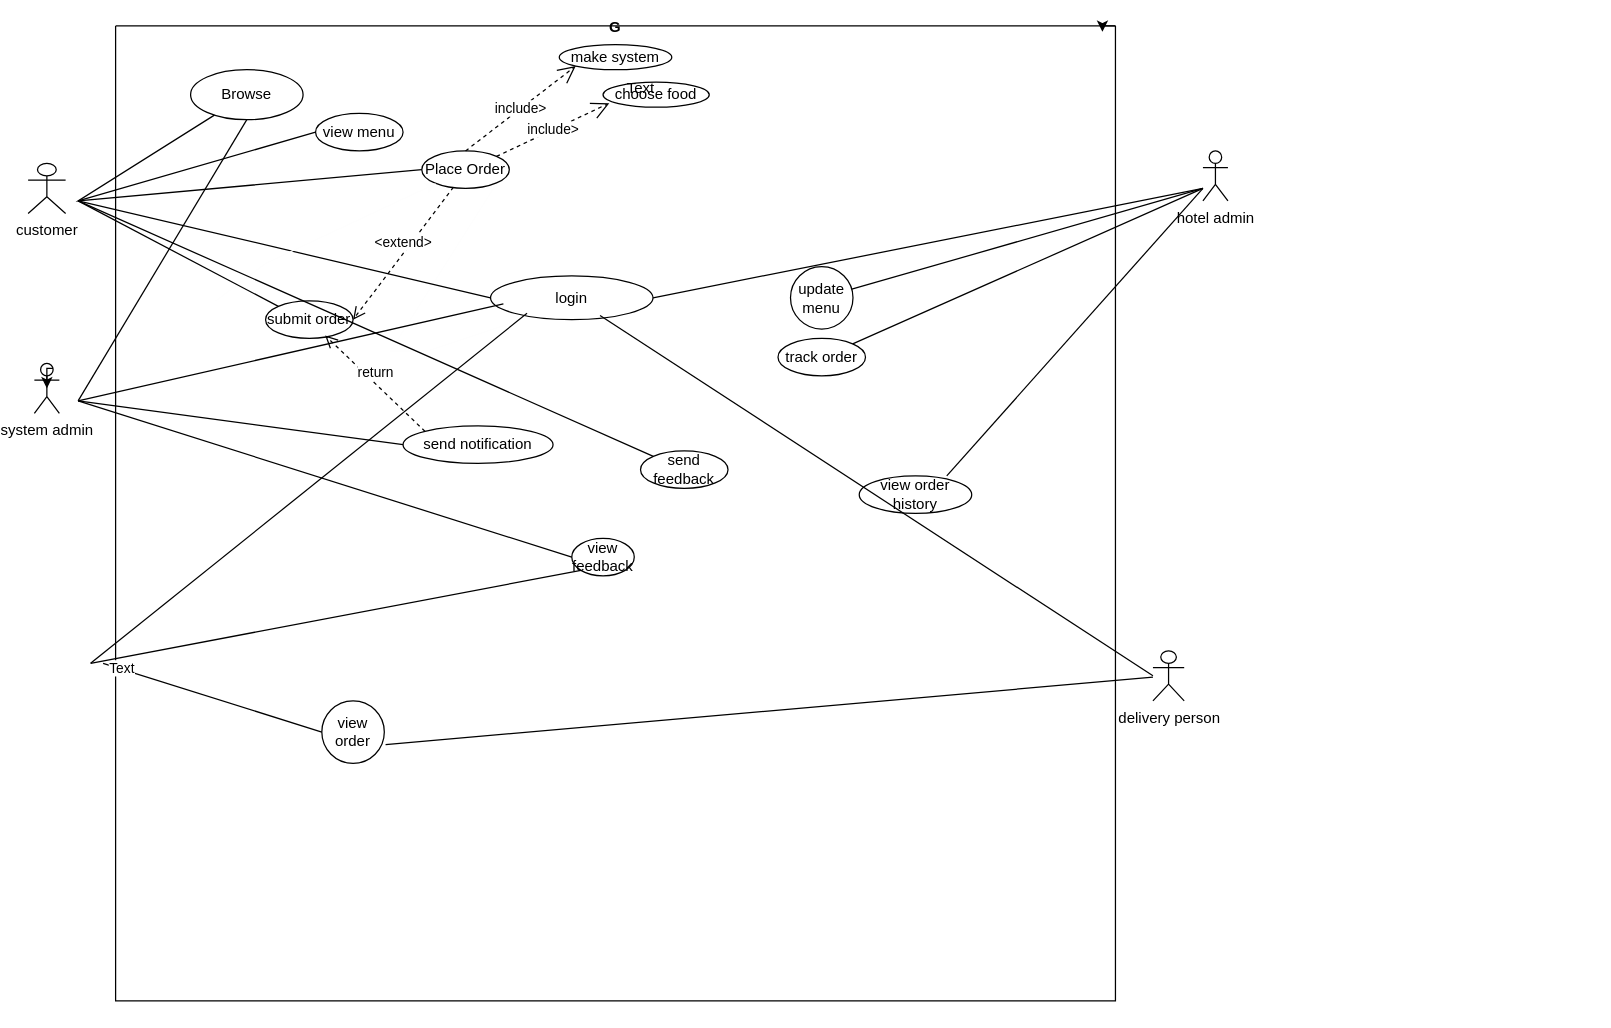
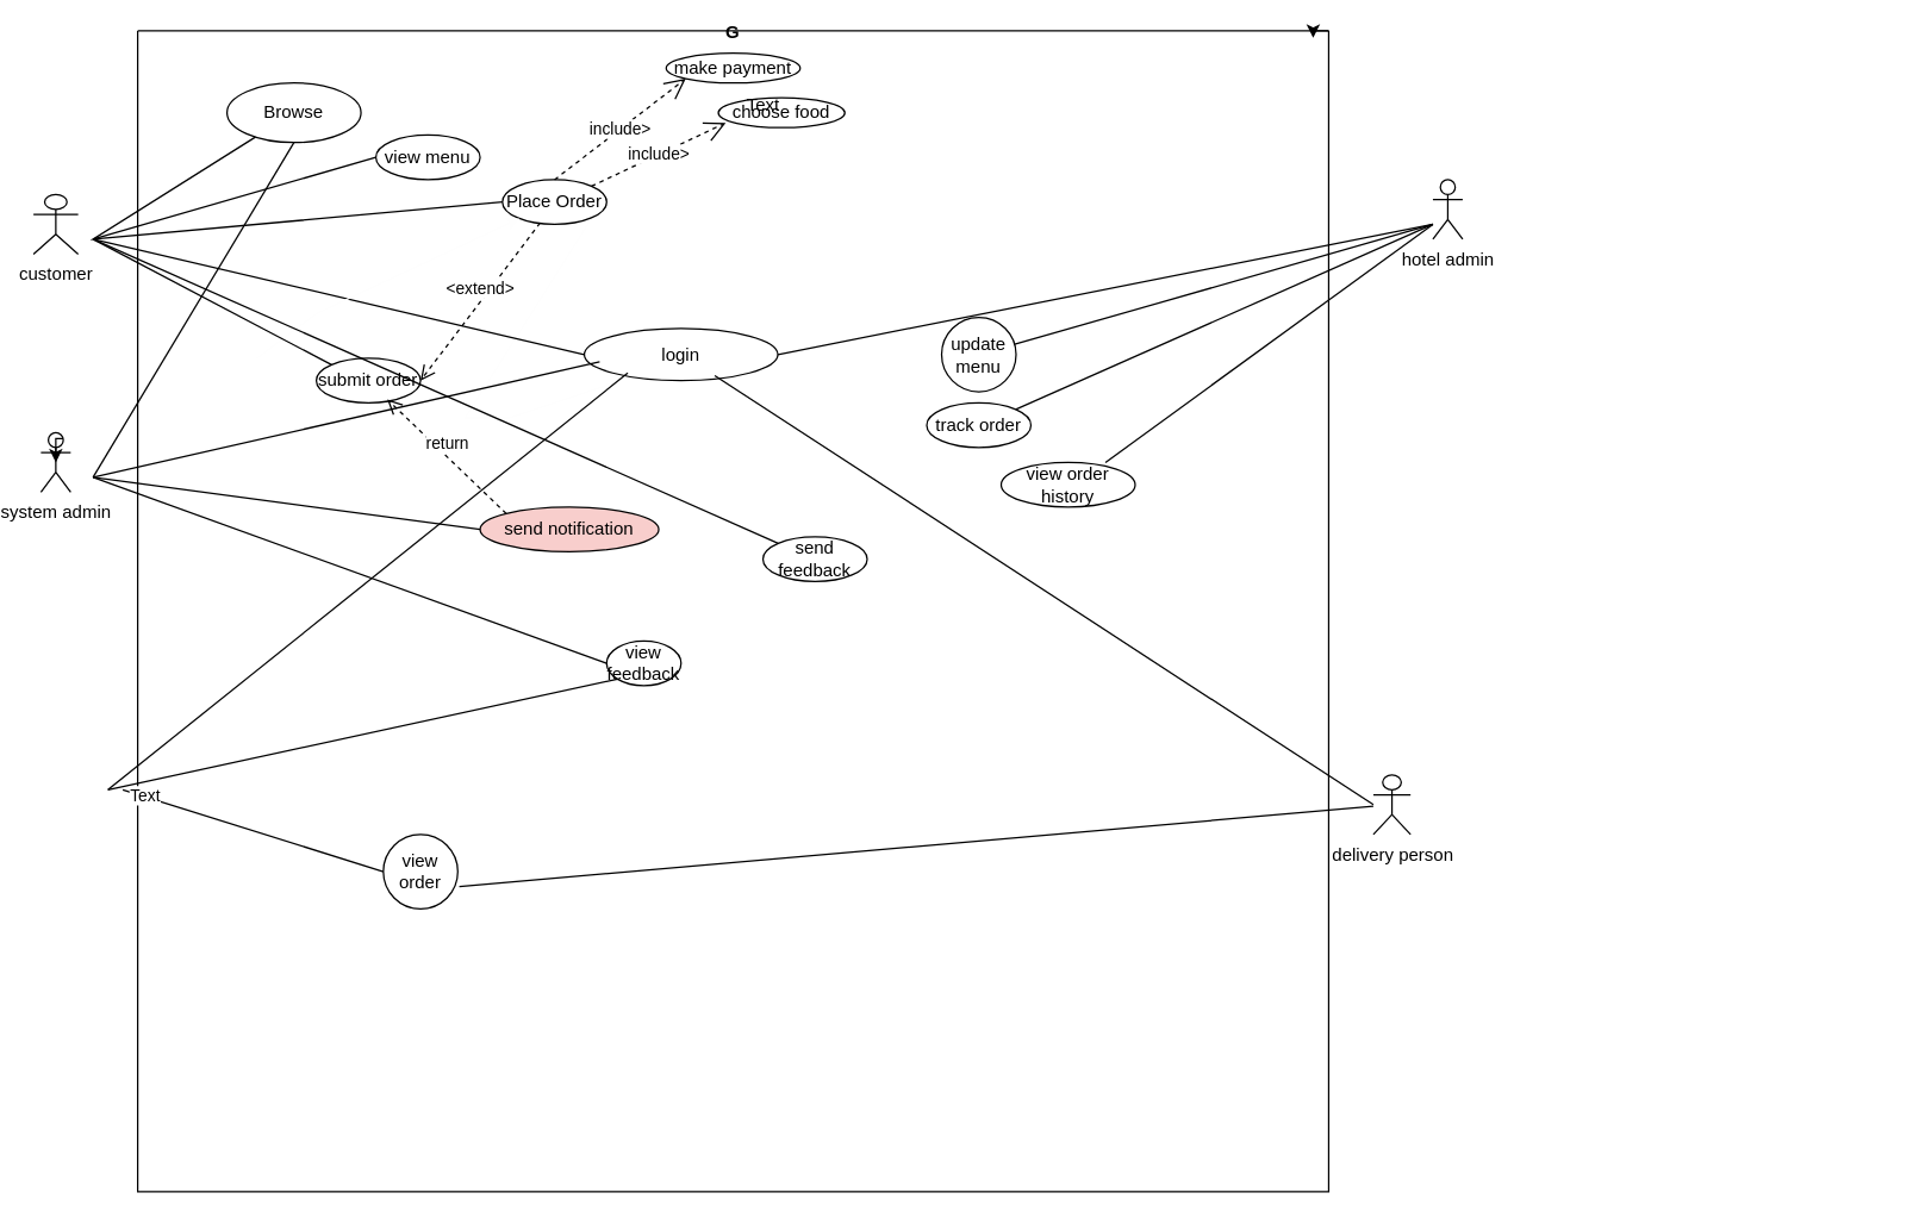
  <mxCell id="0" />
  <mxCell id="1" parent="0" />
  <mxCell id="2" value="" style="endArrow=classic;html=1;rounded=0;exitX=1;exitY=0.333;exitDx=0;exitDy=0;exitPerimeter=0;strokeColor=light-dark(#FEFEFE,#FFFFFF);" parent="1" source="6" edge="1"><mxGeometry width="50" height="50" relative="1" as="geometry"><mxPoint x="170" y="240" as="sourcePoint" /><mxPoint x="470" y="230" as="targetPoint" /><Array as="points"><mxPoint x="310" y="280" /><mxPoint x="340" y="280" /><mxPoint x="400" y="260" /></Array></mxGeometry></mxCell>
  <mxCell id="3" value="G" style="swimlane;startSize=0;" parent="1" vertex="1"><mxGeometry x="90" y="20" width="800" height="780" as="geometry" /></mxCell>
  <mxCell id="4" value="Browse" style="shape=ellipse;html=1;dashed=0;whiteSpace=wrap;perimeter=ellipsePerimeter;" parent="3" vertex="1"><mxGeometry x="60" y="35" width="90" height="40" as="geometry" /></mxCell>
  <mxCell id="5" value="submit order" style="shape=ellipse;html=1;dashed=0;whiteSpace=wrap;perimeter=ellipsePerimeter;" parent="3" vertex="1"><mxGeometry x="120" y="220" width="70" height="30" as="geometry" /></mxCell>
  <mxCell id="6" value="Place Order" style="shape=ellipse;html=1;dashed=0;whiteSpace=wrap;perimeter=ellipsePerimeter;" parent="3" vertex="1"><mxGeometry x="245" y="100" width="70" height="30" as="geometry" /></mxCell>
  <mxCell id="7" value="" style="endArrow=none;html=1;rounded=0;exitX=0;exitY=0.5;exitDx=0;exitDy=0;" parent="3" source="6" target="4" edge="1"><mxGeometry width="50" height="50" relative="1" as="geometry"><mxPoint x="170" y="160" as="sourcePoint" /><mxPoint x="360" y="130" as="targetPoint" /><Array as="points"><mxPoint x="-30" y="140" /></Array></mxGeometry></mxCell>
  <mxCell id="8" value="login" style="shape=ellipse;html=1;dashed=0;whiteSpace=wrap;perimeter=ellipsePerimeter;" parent="3" vertex="1"><mxGeometry x="300" y="200" width="130" height="35" as="geometry" /></mxCell>
- <mxCell id="9" value="view feedback" style="ellipse;whiteSpace=wrap;html=1;" parent="3" vertex="1"><mxGeometry x="365" y="410" width="50" height="30" as="geometry" /></mxCell>
- <mxCell id="10" value="send notification" style="ellipse;whiteSpace=wrap;html=1;" parent="3" vertex="1"><mxGeometry x="230" y="320" width="120" height="30" as="geometry" /></mxCell>
- <mxCell id="11" value="make system" style="ellipse;whiteSpace=wrap;html=1;" parent="3" vertex="1"><mxGeometry x="355" y="15" width="90" height="20" as="geometry" /></mxCell>
+ <mxCell id="9" value="view feedback" style="ellipse;whiteSpace=wrap;html=1;" parent="3" vertex="1"><mxGeometry x="315" y="410" width="50" height="30" as="geometry" /></mxCell>
+ <mxCell id="10" value="send notification" style="ellipse;whiteSpace=wrap;html=1;fillColor=#f8cecc;" parent="3" vertex="1"><mxGeometry x="230" y="320" width="120" height="30" as="geometry" /></mxCell>
+ <mxCell id="11" value="make payment" style="ellipse;whiteSpace=wrap;html=1;" parent="3" vertex="1"><mxGeometry x="355" y="15" width="90" height="20" as="geometry" /></mxCell>
  <mxCell id="12" value="view order" style="ellipse;whiteSpace=wrap;html=1;aspect=fixed;" parent="3" vertex="1"><mxGeometry x="165" y="540" width="50" height="50" as="geometry" /></mxCell>
  <mxCell id="13" value="" style="endArrow=none;html=1;rounded=0;entryX=0;entryY=0.5;entryDx=0;entryDy=0;" parent="3" target="12" edge="1"><mxGeometry width="50" height="50" relative="1" as="geometry"><mxPoint x="-10" y="510" as="sourcePoint" /><mxPoint x="210" y="605" as="targetPoint" /></mxGeometry></mxCell>
  <mxCell id="14" value="Text" style="edgeLabel;html=1;align=center;verticalAlign=middle;resizable=0;points=[];" vertex="1" connectable="0" parent="13"><mxGeometry x="-0.84" y="1" relative="1" as="geometry"><mxPoint as="offset" /></mxGeometry></mxCell>
  <mxCell id="15" value="update menu" style="ellipse;whiteSpace=wrap;html=1;aspect=fixed;" parent="3" vertex="1"><mxGeometry x="540" y="192.5" width="50" height="50" as="geometry" /></mxCell>
  <mxCell id="16" value="" style="endArrow=none;html=1;rounded=0;" parent="3" target="15" edge="1"><mxGeometry width="50" height="50" relative="1" as="geometry"><mxPoint x="870" y="130" as="sourcePoint" /><mxPoint x="740" y="90" as="targetPoint" /></mxGeometry></mxCell>
  <mxCell id="17" value="track order" style="ellipse;whiteSpace=wrap;html=1;" parent="3" vertex="1"><mxGeometry x="530" y="250" width="70" height="30" as="geometry" /></mxCell>
- <mxCell id="18" value="view order history" style="ellipse;whiteSpace=wrap;html=1;" parent="3" vertex="1"><mxGeometry x="595" y="360" width="90" height="30" as="geometry" /></mxCell>
+ <mxCell id="18" value="view order history" style="ellipse;whiteSpace=wrap;html=1;" parent="3" vertex="1"><mxGeometry x="580" y="290" width="90" height="30" as="geometry" /></mxCell>
  <mxCell id="19" value="" style="endArrow=none;html=1;rounded=0;entryX=0;entryY=0.5;entryDx=0;entryDy=0;" parent="3" target="8" edge="1"><mxGeometry width="50" height="50" relative="1" as="geometry"><mxPoint x="-30" y="140" as="sourcePoint" /><mxPoint x="185" y="173" as="targetPoint" /></mxGeometry></mxCell>
  <mxCell id="20" value="choose food" style="ellipse;whiteSpace=wrap;html=1;" vertex="1" parent="3"><mxGeometry x="390" y="45" width="85" height="20" as="geometry" /></mxCell>
  <mxCell id="21" value="view menu" style="ellipse;whiteSpace=wrap;html=1;" parent="3" vertex="1"><mxGeometry x="160" y="70" width="70" height="30" as="geometry" /></mxCell>
  <mxCell id="22" value="Text" style="text;html=1;align=center;verticalAlign=middle;resizable=0;points=[];autosize=1;strokeColor=none;fillColor=none;" vertex="1" parent="3"><mxGeometry x="395" y="35" width="50" height="30" as="geometry" /></mxCell>
  <mxCell id="23" value="send feedback" style="ellipse;whiteSpace=wrap;html=1;" vertex="1" parent="3"><mxGeometry x="420" y="340" width="70" height="30" as="geometry" /></mxCell>
  <mxCell id="24" value="" style="endArrow=none;html=1;rounded=0;entryX=0;entryY=0.5;entryDx=0;entryDy=0;exitX=0;exitY=0.5;exitDx=0;exitDy=0;" edge="1" parent="3" source="21" target="21"><mxGeometry width="50" height="50" relative="1" as="geometry"><mxPoint x="150" y="105" as="sourcePoint" /><mxPoint x="570" y="300" as="targetPoint" /><Array as="points"><mxPoint x="-30" y="140" /></Array></mxGeometry></mxCell>
  <mxCell id="25" value="include&amp;gt;" style="endArrow=open;endSize=12;dashed=1;html=1;rounded=0;exitX=0.5;exitY=0;exitDx=0;exitDy=0;entryX=0;entryY=1;entryDx=0;entryDy=0;" edge="1" parent="3" source="6" target="11"><mxGeometry width="160" relative="1" as="geometry"><mxPoint x="470" y="250" as="sourcePoint" /><mxPoint x="630" y="250" as="targetPoint" /></mxGeometry></mxCell>
  <mxCell id="26" value="include&amp;gt;" style="endArrow=open;endSize=12;dashed=1;html=1;rounded=0;exitX=1;exitY=0;exitDx=0;exitDy=0;" edge="1" parent="3" source="6" target="22"><mxGeometry width="160" relative="1" as="geometry"><mxPoint x="470" y="250" as="sourcePoint" /><mxPoint x="630" y="250" as="targetPoint" /></mxGeometry></mxCell>
  <mxCell id="27" value="&amp;lt;extend&amp;gt;" style="html=1;verticalAlign=bottom;endArrow=open;dashed=1;endSize=8;curved=0;rounded=0;entryX=1;entryY=0.5;entryDx=0;entryDy=0;exitX=0.362;exitY=0.967;exitDx=0;exitDy=0;exitPerimeter=0;" edge="1" parent="3" source="6" target="5"><mxGeometry x="-0.009" relative="1" as="geometry"><mxPoint x="590" y="280" as="sourcePoint" /><mxPoint x="510" y="280" as="targetPoint" /><mxPoint as="offset" /></mxGeometry></mxCell>
  <mxCell id="28" value="return" style="html=1;verticalAlign=bottom;endArrow=open;dashed=1;endSize=8;curved=0;rounded=0;exitX=0;exitY=0;exitDx=0;exitDy=0;entryX=0.681;entryY=0.922;entryDx=0;entryDy=0;entryPerimeter=0;" edge="1" parent="3" source="10" target="5"><mxGeometry relative="1" as="geometry"><mxPoint x="590" y="280" as="sourcePoint" /><mxPoint x="180" y="260" as="targetPoint" /></mxGeometry></mxCell>
  <mxCell id="29" value="customer" style="shape=umlActor;verticalLabelPosition=bottom;verticalAlign=top;html=1;outlineConnect=0;" parent="1" vertex="1"><mxGeometry x="20" y="130" width="30" height="40" as="geometry" /></mxCell>
  <mxCell id="30" value="hotel admin" style="shape=umlActor;verticalLabelPosition=bottom;verticalAlign=top;html=1;outlineConnect=0;" parent="1" vertex="1"><mxGeometry x="960" y="120" width="20" height="40" as="geometry" /></mxCell>
  <mxCell id="31" value="delivery person" style="shape=umlActor;verticalLabelPosition=bottom;verticalAlign=top;html=1;outlineConnect=0;" parent="1" vertex="1"><mxGeometry x="920" y="520" width="25" height="40" as="geometry" /></mxCell>
  <mxCell id="32" value="" style="endArrow=classic;html=1;rounded=0;exitX=1;exitY=0.333;exitDx=0;exitDy=0;exitPerimeter=0;strokeColor=light-dark(#FEFEFE,#FFFFFF);" parent="1" target="6" edge="1"><mxGeometry width="50" height="50" relative="1" as="geometry"><mxPoint x="170" y="240" as="sourcePoint" /><mxPoint x="470" y="230" as="targetPoint" /><Array as="points"><mxPoint x="210" y="210" /></Array></mxGeometry></mxCell>
  <mxCell id="33" value="system admin" style="shape=umlActor;verticalLabelPosition=bottom;verticalAlign=top;html=1;outlineConnect=0;" parent="1" vertex="1"><mxGeometry x="25" y="290" width="20" height="40" as="geometry" /></mxCell>
  <mxCell id="34" style="edgeStyle=orthogonalEdgeStyle;rounded=0;orthogonalLoop=1;jettySize=auto;html=1;exitX=0.75;exitY=0.1;exitDx=0;exitDy=0;exitPerimeter=0;entryX=0.5;entryY=0.5;entryDx=0;entryDy=0;entryPerimeter=0;" parent="1" source="33" target="33" edge="1"><mxGeometry relative="1" as="geometry" /></mxCell>
  <mxCell id="35" value="" style="endArrow=none;html=1;rounded=0;entryX=0;entryY=0.5;entryDx=0;entryDy=0;" parent="1" target="9" edge="1"><mxGeometry width="50" height="50" relative="1" as="geometry"><mxPoint x="60" y="320" as="sourcePoint" /><mxPoint x="610" y="310" as="targetPoint" /></mxGeometry></mxCell>
  <mxCell id="36" value="" style="endArrow=none;html=1;rounded=0;entryX=0;entryY=0.5;entryDx=0;entryDy=0;" parent="1" target="10" edge="1"><mxGeometry width="50" height="50" relative="1" as="geometry"><mxPoint x="60" y="320" as="sourcePoint" /><mxPoint x="620" y="310" as="targetPoint" /></mxGeometry></mxCell>
  <mxCell id="37" value="" style="endArrow=none;html=1;rounded=0;entryX=0;entryY=1;entryDx=0;entryDy=0;" parent="1" target="9" edge="1"><mxGeometry width="50" height="50" relative="1" as="geometry"><mxPoint x="70" y="530" as="sourcePoint" /><mxPoint x="620" y="310" as="targetPoint" /></mxGeometry></mxCell>
  <mxCell id="38" value="" style="endArrow=none;html=1;rounded=0;entryX=0.5;entryY=1;entryDx=0;entryDy=0;" parent="1" target="4" edge="1"><mxGeometry width="50" height="50" relative="1" as="geometry"><mxPoint x="60" y="320" as="sourcePoint" /><mxPoint x="630" y="230" as="targetPoint" /></mxGeometry></mxCell>
  <mxCell id="39" value="" style="endArrow=none;html=1;rounded=0;exitX=1.02;exitY=0.7;exitDx=0;exitDy=0;exitPerimeter=0;" parent="1" source="12" target="31" edge="1"><mxGeometry width="50" height="50" relative="1" as="geometry"><mxPoint x="500" y="630" as="sourcePoint" /><mxPoint x="550" y="580" as="targetPoint" /></mxGeometry></mxCell>
  <mxCell id="40" value="" style="endArrow=none;html=1;rounded=0;exitX=1;exitY=0;exitDx=0;exitDy=0;" parent="1" source="17" edge="1"><mxGeometry width="50" height="50" relative="1" as="geometry"><mxPoint x="500" y="330" as="sourcePoint" /><mxPoint x="960" y="150" as="targetPoint" /></mxGeometry></mxCell>
  <mxCell id="41" value="" style="endArrow=none;html=1;rounded=0;exitX=0.778;exitY=0;exitDx=0;exitDy=0;exitPerimeter=0;" parent="1" source="18" edge="1"><mxGeometry width="50" height="50" relative="1" as="geometry"><mxPoint x="500" y="330" as="sourcePoint" /><mxPoint x="960" y="150" as="targetPoint" /></mxGeometry></mxCell>
  <mxCell id="42" style="edgeStyle=orthogonalEdgeStyle;rounded=0;orthogonalLoop=1;jettySize=auto;html=1;exitX=1;exitY=0;exitDx=0;exitDy=0;entryX=0.987;entryY=0.006;entryDx=0;entryDy=0;entryPerimeter=0;" edge="1" parent="1" source="3" target="3"><mxGeometry relative="1" as="geometry" /></mxCell>
  <mxCell id="43" value="" style="endArrow=none;html=1;rounded=0;exitX=0;exitY=0;exitDx=0;exitDy=0;" edge="1" parent="1" source="5"><mxGeometry width="50" height="50" relative="1" as="geometry"><mxPoint x="610" y="420" as="sourcePoint" /><mxPoint x="60" y="160" as="targetPoint" /></mxGeometry></mxCell>
  <mxCell id="44" value="&amp;nbsp;" style="text;html=1;align=center;verticalAlign=middle;resizable=0;points=[];autosize=1;strokeColor=none;fillColor=none;" vertex="1" parent="1"><mxGeometry x="1235" y="438" width="30" height="30" as="geometry" /></mxCell>
  <mxCell id="45" value="" style="endArrow=none;html=1;rounded=0;entryX=0;entryY=0;entryDx=0;entryDy=0;" edge="1" parent="1" target="23"><mxGeometry width="50" height="50" relative="1" as="geometry"><mxPoint x="60" y="160" as="sourcePoint" /><mxPoint x="660" y="300" as="targetPoint" /></mxGeometry></mxCell>
  <mxCell id="46" value="" style="endArrow=none;html=1;rounded=0;entryX=0.079;entryY=0.638;entryDx=0;entryDy=0;entryPerimeter=0;" edge="1" parent="1" target="8"><mxGeometry width="50" height="50" relative="1" as="geometry"><mxPoint x="60" y="320" as="sourcePoint" /><mxPoint x="380" y="270" as="targetPoint" /></mxGeometry></mxCell>
  <mxCell id="47" value="" style="endArrow=none;html=1;rounded=0;exitX=1;exitY=0.5;exitDx=0;exitDy=0;" edge="1" parent="1" source="8"><mxGeometry width="50" height="50" relative="1" as="geometry"><mxPoint x="620" y="340" as="sourcePoint" /><mxPoint x="960" y="150" as="targetPoint" /></mxGeometry></mxCell>
  <mxCell id="48" value="" style="endArrow=none;html=1;rounded=0;entryX=0;entryY=1;entryDx=0;entryDy=0;" edge="1" parent="1"><mxGeometry width="50" height="50" relative="1" as="geometry"><mxPoint x="70" y="530" as="sourcePoint" /><mxPoint x="419.175" y="249.911" as="targetPoint" /></mxGeometry></mxCell>
  <mxCell id="49" value="" style="endArrow=none;html=1;rounded=0;exitX=0.674;exitY=0.905;exitDx=0;exitDy=0;exitPerimeter=0;" edge="1" parent="1" source="8"><mxGeometry width="50" height="50" relative="1" as="geometry"><mxPoint x="620" y="340" as="sourcePoint" /><mxPoint x="920" y="540" as="targetPoint" /></mxGeometry></mxCell>
